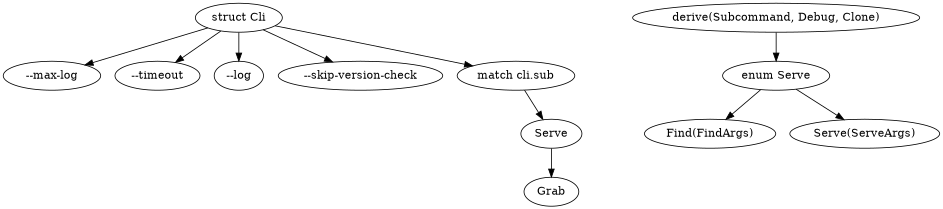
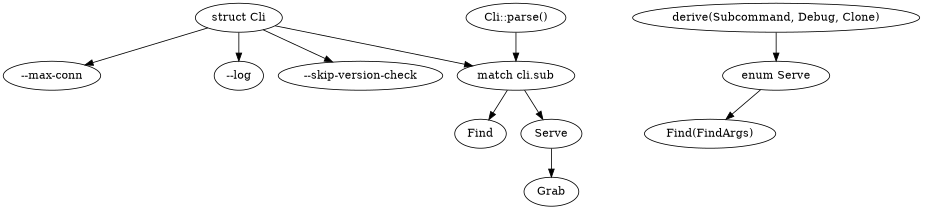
  digraph {
    n1 [label="struct Cli"]
-   "--max-conn" [label="--max-log"]
-   "--timeout"
+   "--max-conn"
    "--log"
    "--skip-version-check"
    n6 [label="match cli.sub"]
+   Find
    Serve
    Grab
+   "Cli::parse()"
    n11 [label="enum Serve"]
    "derive(Subcommand, Debug, Clone)"
    "Find(FindArgs)"
-   "Serve(ServeArgs)"
    n1 -> "--max-conn"
-   n1 -> "--timeout"
    n1 -> "--log"
    n1 -> "--skip-version-check"
    n1 -> n6
+   n6 -> Find
    n6 -> Serve
    Serve -> Grab
+   "Cli::parse()" -> n6
    n11 -> "Find(FindArgs)"
-   n11 -> "Serve(ServeArgs)"
    "derive(Subcommand, Debug, Clone)" -> n11
  }
